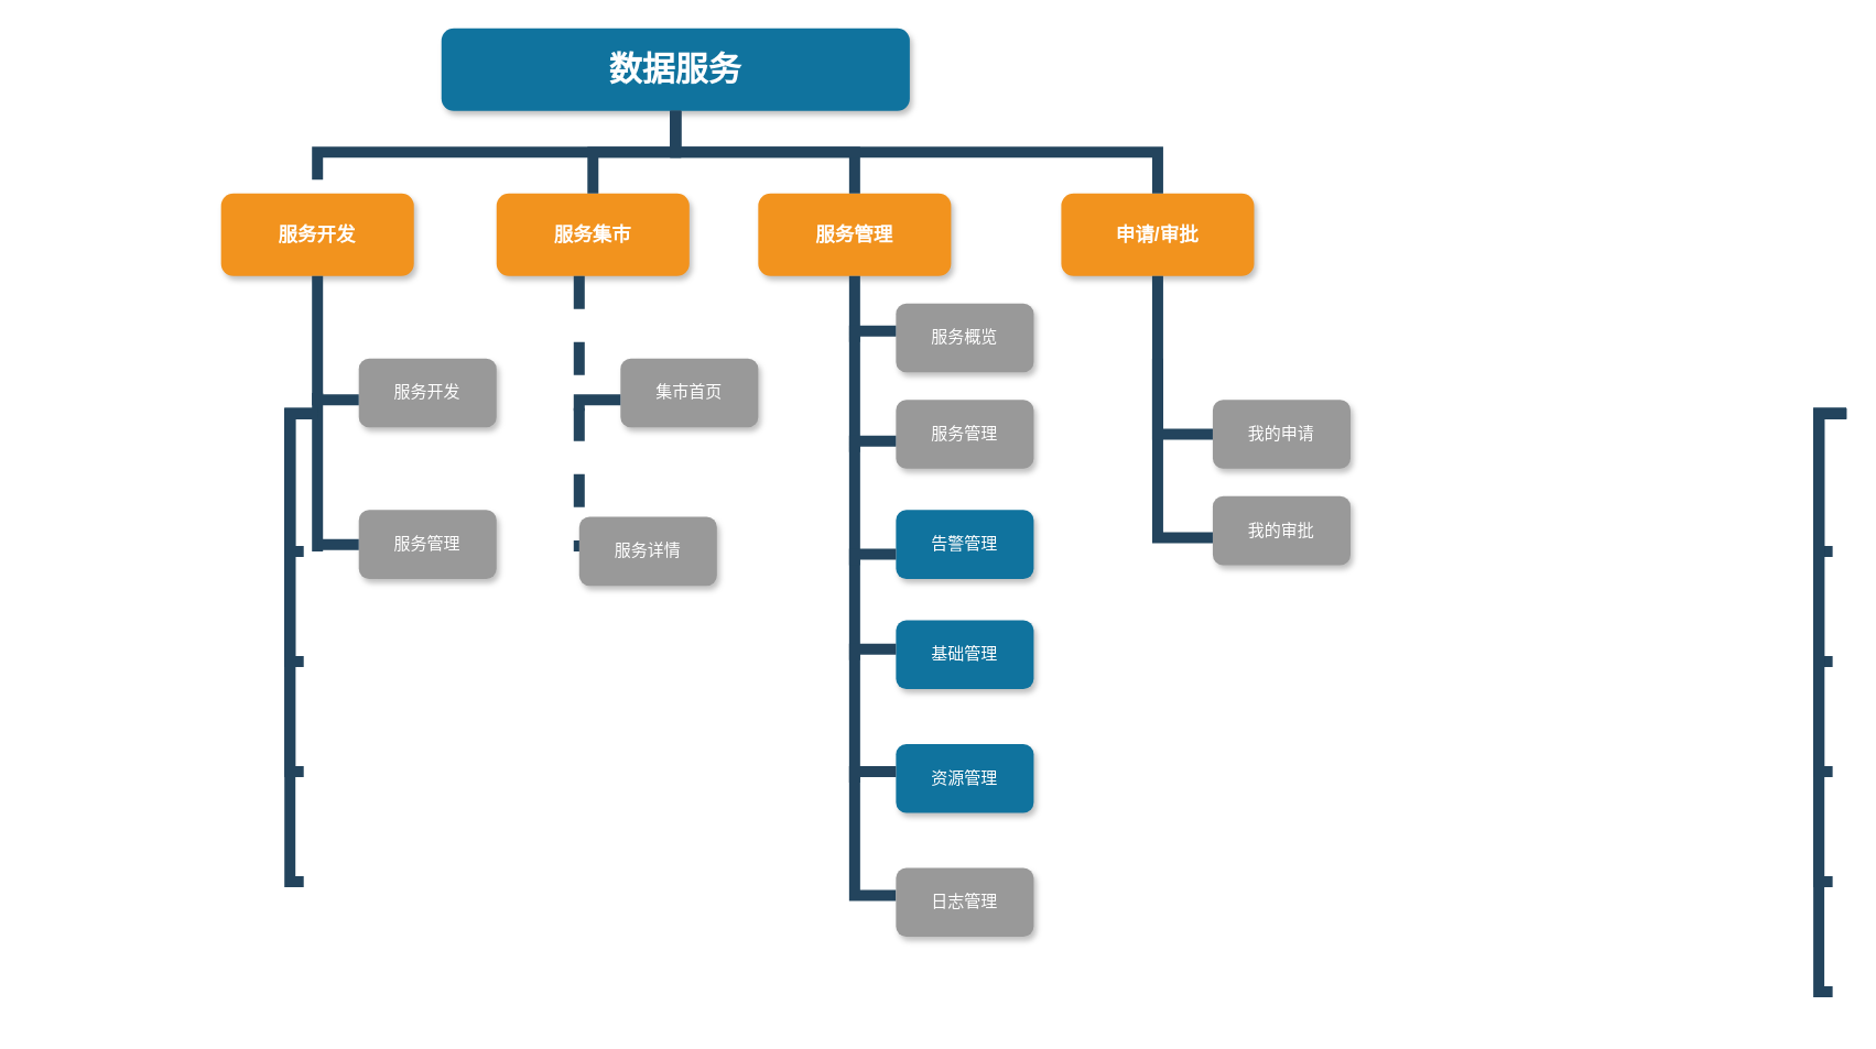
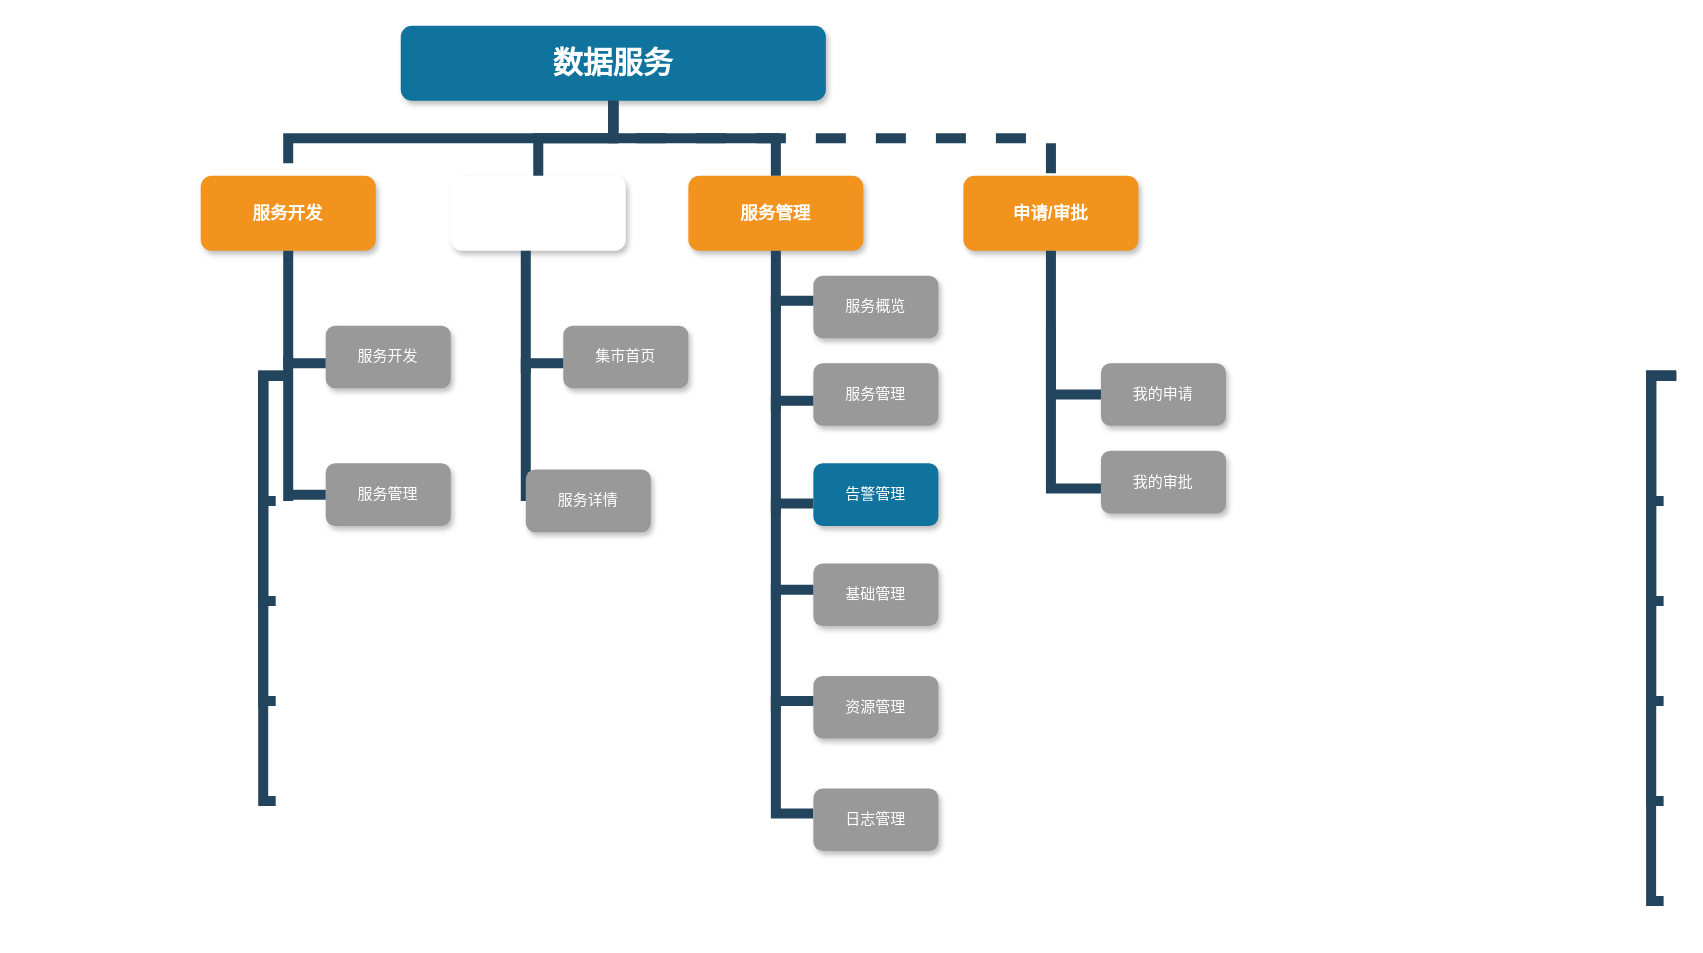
  <mxCell id="0" />
  <mxCell id="1" parent="0" />
  <mxCell id="2" value="数据服务" style="whiteSpace=wrap;rounded=1;shadow=1;fillColor=#10739E;strokeColor=none;fontColor=#FFFFFF;fontStyle=1;fontSize=24" parent="1" vertex="1"><mxGeometry x="320" y="20" width="340" height="60" as="geometry" /></mxCell>
  <mxCell id="3" value="服务开发" style="whiteSpace=wrap;rounded=1;fillColor=#F2931E;strokeColor=none;shadow=1;fontColor=#FFFFFF;fontStyle=1;fontSize=14" parent="1" vertex="1"><mxGeometry x="160" y="140" width="140" height="60" as="geometry" /></mxCell>
- <mxCell id="4" value="服务集市" style="whiteSpace=wrap;rounded=1;fillColor=#F2931E;strokeColor=none;shadow=1;fontColor=#FFFFFF;fontStyle=1;fontSize=14" parent="1" vertex="1"><mxGeometry x="360" y="140" width="140" height="60" as="geometry" /></mxCell>
+ <mxCell id="4" value="服务集市" style="whiteSpace=wrap;rounded=1;fillColor=#ffffff;strokeColor=none;shadow=1;fontColor=#FFFFFF;fontStyle=1;fontSize=14;" parent="1" vertex="1"><mxGeometry x="360" y="140" width="140" height="60" as="geometry" /></mxCell>
  <mxCell id="5" value="服务管理" style="whiteSpace=wrap;rounded=1;fillColor=#F2931E;strokeColor=none;shadow=1;fontColor=#FFFFFF;fontStyle=1;fontSize=14" parent="1" vertex="1"><mxGeometry x="550" y="140" width="140" height="60" as="geometry" /></mxCell>
  <mxCell id="6" value="申请/审批" style="whiteSpace=wrap;rounded=1;fillColor=#F2931E;strokeColor=none;shadow=1;fontColor=#FFFFFF;fontStyle=1;fontSize=14" parent="1" vertex="1"><mxGeometry x="770" y="140" width="140" height="60" as="geometry" /></mxCell>
  <mxCell id="7" value="服务开发" style="whiteSpace=wrap;rounded=1;fillColor=#999999;strokeColor=none;shadow=1;fontColor=#FFFFFF;fontStyle=0" parent="1" vertex="1"><mxGeometry x="260" y="260" width="100" height="50" as="geometry" /></mxCell>
  <mxCell id="8" value="服务管理" style="whiteSpace=wrap;rounded=1;fillColor=#999999;strokeColor=none;shadow=1;fontColor=#FFFFFF;fontStyle=0" parent="1" vertex="1"><mxGeometry x="260" y="370" width="100" height="50" as="geometry" /></mxCell>
  <mxCell id="9" value="" style="edgeStyle=elbowEdgeStyle;elbow=vertical;rounded=0;fontColor=#000000;endArrow=none;endFill=0;strokeWidth=8;strokeColor=#23445D;" parent="1" source="3" edge="1"><mxGeometry width="100" height="100" relative="1" as="geometry"><mxPoint x="-190" y="260" as="sourcePoint" /><mxPoint x="230" y="400" as="targetPoint" /><Array as="points"><mxPoint x="230" y="400" /><mxPoint x="20" y="400" /></Array></mxGeometry></mxCell>
  <mxCell id="10" value="" style="edgeStyle=elbowEdgeStyle;elbow=horizontal;rounded=0;fontColor=#000000;endArrow=none;endFill=0;strokeWidth=8;strokeColor=#23445D;" parent="1" target="7" edge="1"><mxGeometry width="100" height="100" relative="1" as="geometry"><mxPoint x="230" y="285" as="sourcePoint" /><mxPoint x="-100" y="350" as="targetPoint" /><Array as="points"><mxPoint x="230" y="290" /><mxPoint x="20" y="290" /><mxPoint x="40" y="250" /></Array></mxGeometry></mxCell>
- <mxCell id="11" value="" style="edgeStyle=elbowEdgeStyle;elbow=vertical;rounded=0;fontColor=#000000;endArrow=none;endFill=0;strokeWidth=8;strokeColor=#23445D;entryX=0;entryY=0.5;entryDx=0;entryDy=0;dashed=1;" parent="1" source="4" target="30" edge="1"><mxGeometry width="100" height="100" relative="1" as="geometry"><mxPoint x="30" y="210" as="sourcePoint" /><mxPoint x="430" y="410" as="targetPoint" /><Array as="points"><mxPoint x="420" y="390" /><mxPoint x="420" y="370" /><mxPoint x="420" y="320" /><mxPoint x="420" y="230" /><mxPoint x="390" y="410" /></Array></mxGeometry></mxCell>
+ <mxCell id="11" value="" style="edgeStyle=elbowEdgeStyle;elbow=vertical;rounded=0;fontColor=#000000;endArrow=none;endFill=0;strokeWidth=8;strokeColor=#23445D;entryX=0;entryY=0.5;entryDx=0;entryDy=0;" parent="1" source="4" target="30" edge="1"><mxGeometry width="100" height="100" relative="1" as="geometry"><mxPoint x="30" y="210" as="sourcePoint" /><mxPoint x="430" y="410" as="targetPoint" /><Array as="points"><mxPoint x="420" y="390" /><mxPoint x="420" y="370" /><mxPoint x="420" y="320" /><mxPoint x="420" y="230" /><mxPoint x="390" y="410" /></Array></mxGeometry></mxCell>
  <mxCell id="12" value="" style="edgeStyle=elbowEdgeStyle;elbow=horizontal;rounded=0;fontColor=#000000;endArrow=none;endFill=0;strokeWidth=8;strokeColor=#23445D;" parent="1" edge="1"><mxGeometry width="100" height="100" relative="1" as="geometry"><mxPoint x="230" y="300" as="sourcePoint" /><mxPoint x="220" y="400" as="targetPoint" /><Array as="points"><mxPoint x="210" y="350" /></Array></mxGeometry></mxCell>
  <mxCell id="13" value="" style="edgeStyle=elbowEdgeStyle;elbow=horizontal;rounded=0;fontColor=#000000;endArrow=none;endFill=0;strokeWidth=8;strokeColor=#23445D;" parent="1" edge="1"><mxGeometry width="100" height="100" relative="1" as="geometry"><mxPoint x="230" y="300" as="sourcePoint" /><mxPoint x="220" y="480" as="targetPoint" /><Array as="points"><mxPoint x="210" y="390" /></Array></mxGeometry></mxCell>
  <mxCell id="14" value="" style="edgeStyle=elbowEdgeStyle;elbow=horizontal;rounded=0;fontColor=#000000;endArrow=none;endFill=0;strokeWidth=8;strokeColor=#23445D;" parent="1" edge="1"><mxGeometry width="100" height="100" relative="1" as="geometry"><mxPoint x="230" y="300" as="sourcePoint" /><mxPoint x="220" y="640" as="targetPoint" /><Array as="points"><mxPoint x="210" y="470" /></Array></mxGeometry></mxCell>
  <mxCell id="15" value="" style="edgeStyle=elbowEdgeStyle;elbow=horizontal;rounded=0;fontColor=#000000;endArrow=none;endFill=0;strokeWidth=8;strokeColor=#23445D;" parent="1" edge="1"><mxGeometry width="100" height="100" relative="1" as="geometry"><mxPoint x="230" y="300" as="sourcePoint" /><mxPoint x="220" y="560" as="targetPoint" /><Array as="points"><mxPoint x="210" y="440" /></Array></mxGeometry></mxCell>
  <mxCell id="16" value="我的申请" style="whiteSpace=wrap;rounded=1;fillColor=#999999;strokeColor=none;shadow=1;fontColor=#FFFFFF;fontStyle=0" parent="1" vertex="1"><mxGeometry x="880" y="290" width="100" height="50" as="geometry" /></mxCell>
  <mxCell id="17" value="我的审批" style="whiteSpace=wrap;rounded=1;fillColor=#999999;strokeColor=none;shadow=1;fontColor=#FFFFFF;fontStyle=0" parent="1" vertex="1"><mxGeometry x="880" y="360" width="100" height="50" as="geometry" /></mxCell>
  <mxCell id="18" value="" style="edgeStyle=elbowEdgeStyle;elbow=horizontal;rounded=0;fontColor=#000000;endArrow=none;endFill=0;strokeWidth=8;strokeColor=#23445D;" parent="1" edge="1"><mxGeometry width="100" height="100" relative="1" as="geometry"><mxPoint x="1340" y="300" as="sourcePoint" /><mxPoint x="1330" y="400" as="targetPoint" /><Array as="points"><mxPoint x="1320" y="350" /></Array></mxGeometry></mxCell>
  <mxCell id="19" value="" style="edgeStyle=elbowEdgeStyle;elbow=horizontal;rounded=0;fontColor=#000000;endArrow=none;endFill=0;strokeWidth=8;strokeColor=#23445D;" parent="1" edge="1"><mxGeometry width="100" height="100" relative="1" as="geometry"><mxPoint x="1340" y="300" as="sourcePoint" /><mxPoint x="1330" y="480" as="targetPoint" /><Array as="points"><mxPoint x="1320" y="390" /></Array></mxGeometry></mxCell>
  <mxCell id="20" value="" style="edgeStyle=elbowEdgeStyle;elbow=horizontal;rounded=0;fontColor=#000000;endArrow=none;endFill=0;strokeWidth=8;strokeColor=#23445D;" parent="1" edge="1"><mxGeometry width="100" height="100" relative="1" as="geometry"><mxPoint x="1340" y="300" as="sourcePoint" /><mxPoint x="1330" y="720" as="targetPoint" /><Array as="points"><mxPoint x="1320" y="520" /></Array></mxGeometry></mxCell>
  <mxCell id="21" value="" style="edgeStyle=elbowEdgeStyle;elbow=horizontal;rounded=0;fontColor=#000000;endArrow=none;endFill=0;strokeWidth=8;strokeColor=#23445D;" parent="1" edge="1"><mxGeometry width="100" height="100" relative="1" as="geometry"><mxPoint x="1340" y="300" as="sourcePoint" /><mxPoint x="1330" y="640" as="targetPoint" /><Array as="points"><mxPoint x="1320" y="470" /></Array></mxGeometry></mxCell>
  <mxCell id="22" value="" style="edgeStyle=elbowEdgeStyle;elbow=horizontal;rounded=0;fontColor=#000000;endArrow=none;endFill=0;strokeWidth=8;strokeColor=#23445D;" parent="1" edge="1"><mxGeometry width="100" height="100" relative="1" as="geometry"><mxPoint x="1340" y="300" as="sourcePoint" /><mxPoint x="1330" y="560" as="targetPoint" /><Array as="points"><mxPoint x="1320" y="440" /></Array></mxGeometry></mxCell>
  <mxCell id="23" value="" style="edgeStyle=elbowEdgeStyle;elbow=vertical;rounded=0;fontColor=#000000;endArrow=none;endFill=0;strokeWidth=8;strokeColor=#23445D;" parent="1" source="5" edge="1"><mxGeometry width="100" height="100" relative="1" as="geometry"><mxPoint x="820" y="250" as="sourcePoint" /><mxPoint x="650" y="650" as="targetPoint" /><Array as="points"><mxPoint x="620" y="650" /><mxPoint x="860" y="700" /><mxPoint x="760" y="740" /><mxPoint x="760" y="620" /><mxPoint x="760" y="500" /><mxPoint x="730" y="610" /><mxPoint x="740" y="520" /><mxPoint x="750" y="420" /></Array></mxGeometry></mxCell>
  <mxCell id="24" value="" style="edgeStyle=elbowEdgeStyle;elbow=vertical;rounded=0;fontColor=#000000;endArrow=none;endFill=0;strokeWidth=8;strokeColor=#23445D;" parent="1" source="6" edge="1"><mxGeometry width="100" height="100" relative="1" as="geometry"><mxPoint x="1220" y="260" as="sourcePoint" /><mxPoint x="880" y="390" as="targetPoint" /><Array as="points"><mxPoint x="1120" y="390" /><mxPoint x="1120" y="350" /></Array></mxGeometry></mxCell>
  <mxCell id="25" value="" style="edgeStyle=elbowEdgeStyle;elbow=vertical;rounded=0;fontColor=#000000;endArrow=none;endFill=0;strokeWidth=8;strokeColor=#23445D;" parent="1" source="2" edge="1"><mxGeometry width="100" height="100" relative="1" as="geometry"><mxPoint x="330" y="110" as="sourcePoint" /><mxPoint x="230" y="130" as="targetPoint" /><Array as="points"><mxPoint x="130" y="110" /><mxPoint x="150" y="110" /></Array></mxGeometry></mxCell>
  <mxCell id="26" value="" style="edgeStyle=elbowEdgeStyle;elbow=vertical;rounded=0;fontColor=#000000;endArrow=none;endFill=0;strokeWidth=8;strokeColor=#23445D;" parent="1" source="2" target="4" edge="1"><mxGeometry width="100" height="100" relative="1" as="geometry"><mxPoint x="340" y="120" as="sourcePoint" /><mxPoint x="440" y="20" as="targetPoint" /></mxGeometry></mxCell>
  <mxCell id="27" value="" style="edgeStyle=elbowEdgeStyle;elbow=vertical;rounded=0;fontColor=#000000;endArrow=none;endFill=0;strokeWidth=8;strokeColor=#23445D;" parent="1" source="2" target="5" edge="1"><mxGeometry width="100" height="100" relative="1" as="geometry"><mxPoint x="350" y="130" as="sourcePoint" /><mxPoint x="450" y="30" as="targetPoint" /></mxGeometry></mxCell>
- <mxCell id="28" value="" style="edgeStyle=elbowEdgeStyle;elbow=vertical;rounded=0;fontColor=#000000;endArrow=none;endFill=0;strokeWidth=8;strokeColor=#23445D;" parent="1" source="2" target="6" edge="1"><mxGeometry width="100" height="100" relative="1" as="geometry"><mxPoint x="360" y="140" as="sourcePoint" /><mxPoint x="460" y="40" as="targetPoint" /></mxGeometry></mxCell>
+ <mxCell id="28" value="" style="edgeStyle=elbowEdgeStyle;elbow=vertical;rounded=0;fontColor=#000000;endArrow=none;endFill=0;strokeWidth=8;strokeColor=#23445D;dashed=1;" parent="1" source="2" target="6" edge="1"><mxGeometry width="100" height="100" relative="1" as="geometry"><mxPoint x="360" y="140" as="sourcePoint" /><mxPoint x="460" y="40" as="targetPoint" /></mxGeometry></mxCell>
  <mxCell id="29" value="" style="edgeStyle=elbowEdgeStyle;elbow=horizontal;rounded=0;fontColor=#000000;endArrow=none;endFill=0;strokeWidth=8;strokeColor=#23445D;entryX=0;entryY=0.5;entryDx=0;entryDy=0;" edge="1" parent="1" target="8"><mxGeometry width="100" height="100" relative="1" as="geometry"><mxPoint x="230" y="395" as="sourcePoint" /><mxPoint x="50" y="410" as="targetPoint" /><Array as="points" /></mxGeometry></mxCell>
  <mxCell id="30" value="服务详情" style="whiteSpace=wrap;rounded=1;fillColor=#999999;strokeColor=none;shadow=1;fontColor=#FFFFFF;fontStyle=0" vertex="1" parent="1"><mxGeometry x="420" y="375" width="100" height="50" as="geometry" /></mxCell>
  <mxCell id="31" value="集市首页" style="whiteSpace=wrap;rounded=1;fillColor=#999999;strokeColor=none;shadow=1;fontColor=#FFFFFF;fontStyle=0" vertex="1" parent="1"><mxGeometry x="450" y="260" width="100" height="50" as="geometry" /></mxCell>
  <mxCell id="32" value="服务概览" style="whiteSpace=wrap;rounded=1;fillColor=#999999;strokeColor=none;shadow=1;fontColor=#FFFFFF;fontStyle=0" vertex="1" parent="1"><mxGeometry x="650" y="220" width="100" height="50" as="geometry" /></mxCell>
  <mxCell id="33" value="服务管理" style="whiteSpace=wrap;rounded=1;fillColor=#999999;strokeColor=none;shadow=1;fontColor=#FFFFFF;fontStyle=0" vertex="1" parent="1"><mxGeometry x="650" y="290" width="100" height="50" as="geometry" /></mxCell>
  <mxCell id="34" value="告警管理" style="whiteSpace=wrap;rounded=1;fillColor=#10739e;strokeColor=none;shadow=1;fontColor=#FFFFFF;fontStyle=0;" vertex="1" parent="1"><mxGeometry x="650" y="370" width="100" height="50" as="geometry" /></mxCell>
- <mxCell id="35" value="基础管理" style="whiteSpace=wrap;rounded=1;fillColor=#10739e;strokeColor=none;shadow=1;fontColor=#FFFFFF;fontStyle=0;" vertex="1" parent="1"><mxGeometry x="650" y="450" width="100" height="50" as="geometry" /></mxCell>
- <mxCell id="36" value="资源管理" style="whiteSpace=wrap;rounded=1;fillColor=#10739e;strokeColor=none;shadow=1;fontColor=#FFFFFF;fontStyle=0;" vertex="1" parent="1"><mxGeometry x="650" y="540" width="100" height="50" as="geometry" /></mxCell>
+ <mxCell id="35" value="基础管理" style="whiteSpace=wrap;rounded=1;fillColor=#999999;strokeColor=none;shadow=1;fontColor=#FFFFFF;fontStyle=0" vertex="1" parent="1"><mxGeometry x="650" y="450" width="100" height="50" as="geometry" /></mxCell>
+ <mxCell id="36" value="资源管理" style="whiteSpace=wrap;rounded=1;fillColor=#999999;strokeColor=none;shadow=1;fontColor=#FFFFFF;fontStyle=0" vertex="1" parent="1"><mxGeometry x="650" y="540" width="100" height="50" as="geometry" /></mxCell>
  <mxCell id="37" value="日志管理" style="whiteSpace=wrap;rounded=1;fillColor=#999999;strokeColor=none;shadow=1;fontColor=#FFFFFF;fontStyle=0" vertex="1" parent="1"><mxGeometry x="650" y="630" width="100" height="50" as="geometry" /></mxCell>
  <mxCell id="38" value="" style="edgeStyle=elbowEdgeStyle;elbow=horizontal;rounded=0;fontColor=#000000;endArrow=none;endFill=0;strokeWidth=8;strokeColor=#23445D;" edge="1" parent="1"><mxGeometry width="100" height="100" relative="1" as="geometry"><mxPoint x="420" y="298" as="sourcePoint" /><mxPoint x="450" y="290" as="targetPoint" /><Array as="points"><mxPoint x="420" y="290" /><mxPoint x="210" y="290" /><mxPoint x="230" y="250" /></Array></mxGeometry></mxCell>
  <mxCell id="39" value="" style="edgeStyle=elbowEdgeStyle;elbow=horizontal;rounded=0;fontColor=#000000;endArrow=none;endFill=0;strokeWidth=8;strokeColor=#23445D;" edge="1" parent="1"><mxGeometry width="100" height="100" relative="1" as="geometry"><mxPoint x="620" y="248" as="sourcePoint" /><mxPoint x="650" y="240" as="targetPoint" /><Array as="points"><mxPoint x="620" y="240" /><mxPoint x="410" y="240" /><mxPoint x="430" y="200" /></Array></mxGeometry></mxCell>
  <mxCell id="40" value="" style="edgeStyle=elbowEdgeStyle;elbow=horizontal;rounded=0;fontColor=#000000;endArrow=none;endFill=0;strokeWidth=8;strokeColor=#23445D;" edge="1" parent="1"><mxGeometry width="100" height="100" relative="1" as="geometry"><mxPoint x="620" y="328" as="sourcePoint" /><mxPoint x="650" y="320" as="targetPoint" /><Array as="points"><mxPoint x="620" y="320" /><mxPoint x="410" y="320" /><mxPoint x="430" y="280" /></Array></mxGeometry></mxCell>
  <mxCell id="41" value="" style="edgeStyle=elbowEdgeStyle;elbow=horizontal;rounded=0;fontColor=#000000;endArrow=none;endFill=0;strokeWidth=8;strokeColor=#23445D;" edge="1" parent="1"><mxGeometry width="100" height="100" relative="1" as="geometry"><mxPoint x="620" y="410" as="sourcePoint" /><mxPoint x="650" y="402" as="targetPoint" /><Array as="points"><mxPoint x="620" y="402" /><mxPoint x="410" y="402" /><mxPoint x="430" y="362" /></Array></mxGeometry></mxCell>
  <mxCell id="42" value="" style="edgeStyle=elbowEdgeStyle;elbow=horizontal;rounded=0;fontColor=#000000;endArrow=none;endFill=0;strokeWidth=8;strokeColor=#23445D;" edge="1" parent="1"><mxGeometry width="100" height="100" relative="1" as="geometry"><mxPoint x="620" y="479" as="sourcePoint" /><mxPoint x="650" y="471" as="targetPoint" /><Array as="points"><mxPoint x="620" y="471" /><mxPoint x="410" y="471" /><mxPoint x="430" y="431" /></Array></mxGeometry></mxCell>
  <mxCell id="43" value="" style="edgeStyle=elbowEdgeStyle;elbow=horizontal;rounded=0;fontColor=#000000;endArrow=none;endFill=0;strokeWidth=8;strokeColor=#23445D;" edge="1" parent="1"><mxGeometry width="100" height="100" relative="1" as="geometry"><mxPoint x="620" y="568" as="sourcePoint" /><mxPoint x="650" y="560" as="targetPoint" /><Array as="points"><mxPoint x="620" y="560" /><mxPoint x="410" y="560" /><mxPoint x="430" y="520" /></Array></mxGeometry></mxCell>
  <mxCell id="44" value="" style="edgeStyle=elbowEdgeStyle;elbow=horizontal;rounded=0;fontColor=#000000;endArrow=none;endFill=0;strokeWidth=8;strokeColor=#23445D;entryX=0;entryY=0.5;entryDx=0;entryDy=0;" edge="1" parent="1" target="16"><mxGeometry width="100" height="100" relative="1" as="geometry"><mxPoint x="840" y="260" as="sourcePoint" /><mxPoint x="870" y="252" as="targetPoint" /><Array as="points"><mxPoint x="840" y="252" /><mxPoint x="630" y="252" /><mxPoint x="650" y="212" /></Array></mxGeometry></mxCell>
